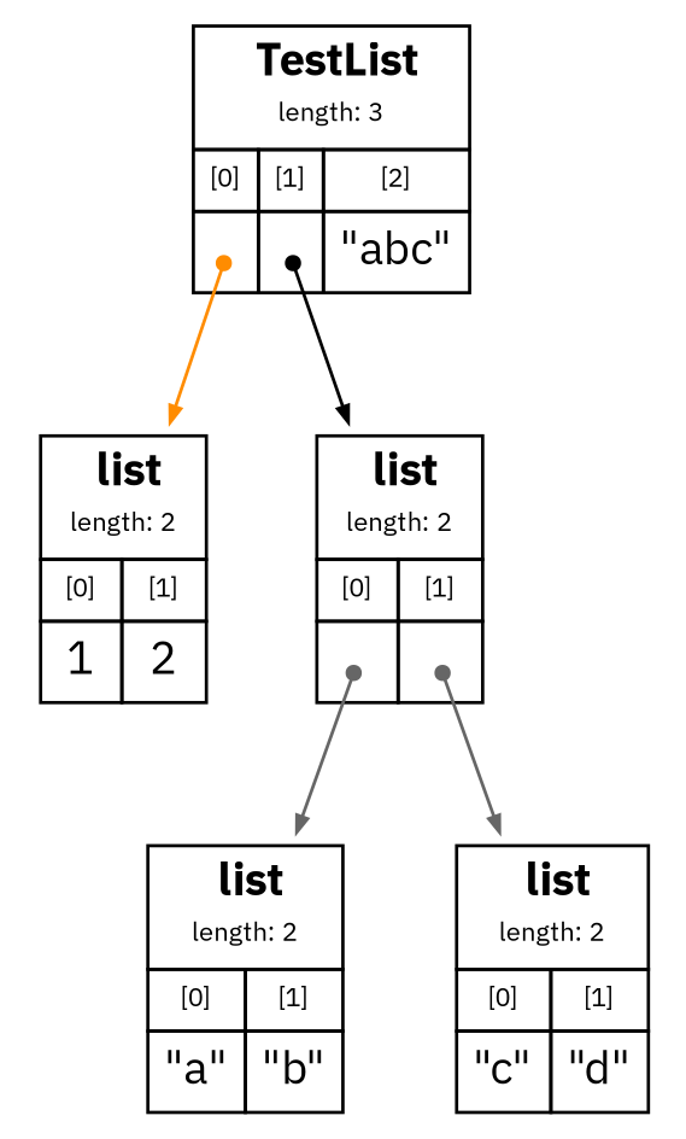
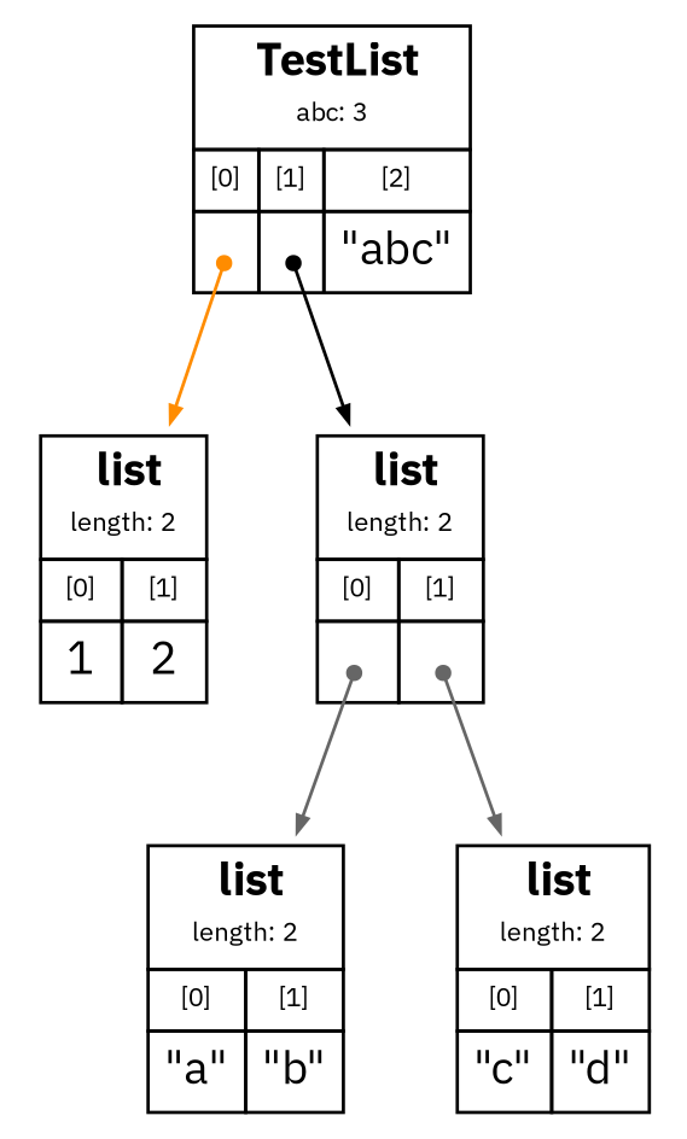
  digraph {
    fontname="IBM Plex Sans"
    node [shape=none fontname="IBM Plex Sans"]
    edge [arrowsize=0.5 arrowtail=dot dir=both tailclip=false tailport="0:c" color=gray40 fontname="IBM Plex Sans"]
-   n1 [label=< <TABLE ALIGN="CENTER"        BORDER="0"        CELLBORDER="1"        CELLSPACING="0"        CELLPADDING="4">     <TR> <TD COLSPAN="3"> <B>TestList</B><BR/> <FONT POINT-SIZE="8">length: 3</FONT> </TD>     </TR>     <TR> <TD><FONT POINT-SIZE="8">[0]</FONT></TD> <TD><FONT POINT-SIZE="8">[1]</FONT></TD> <TD><FONT POINT-SIZE="8">[2]</FONT></TD>     </TR>     <TR> <TD PORT="0"> </TD> <TD PORT="1"> </TD> <TD PORT="2">"abc"</TD>     </TR> </TABLE> >]
+   n1 [label=< <TABLE ALIGN="CENTER"        BORDER="0"        CELLBORDER="1"        CELLSPACING="0"        CELLPADDING="4">     <TR> <TD COLSPAN="3"> <B>TestList</B><BR/> <FONT POINT-SIZE="8">abc: 3</FONT> </TD>     </TR>     <TR> <TD><FONT POINT-SIZE="8">[0]</FONT></TD> <TD><FONT POINT-SIZE="8">[1]</FONT></TD> <TD><FONT POINT-SIZE="8">[2]</FONT></TD>     </TR>     <TR> <TD PORT="0"> </TD> <TD PORT="1"> </TD> <TD PORT="2">"abc"</TD>     </TR> </TABLE> >]
    n2 [label=< <TABLE ALIGN="CENTER"        BORDER="0"        CELLBORDER="1"        CELLSPACING="0"        CELLPADDING="4">     <TR> <TD COLSPAN="2"> <B>list</B><BR/> <FONT POINT-SIZE="8">length: 2</FONT> </TD>     </TR>     <TR> <TD><FONT POINT-SIZE="8">[0]</FONT></TD> <TD><FONT POINT-SIZE="8">[1]</FONT></TD>     </TR>     <TR> <TD PORT="0">1</TD> <TD PORT="1">2</TD>     </TR> </TABLE> >]
    n3 [label=< <TABLE ALIGN="CENTER"        BORDER="0"        CELLBORDER="1"        CELLSPACING="0"        CELLPADDING="4">     <TR> <TD COLSPAN="2"> <B>list</B><BR/> <FONT POINT-SIZE="8">length: 2</FONT> </TD>     </TR>     <TR> <TD><FONT POINT-SIZE="8">[0]</FONT></TD> <TD><FONT POINT-SIZE="8">[1]</FONT></TD>     </TR>     <TR> <TD PORT="0"> </TD> <TD PORT="1"> </TD>     </TR> </TABLE> >]
    n4 [label=< <TABLE ALIGN="CENTER"        BORDER="0"        CELLBORDER="1"        CELLSPACING="0"        CELLPADDING="4">     <TR> <TD COLSPAN="2"> <B>list</B><BR/> <FONT POINT-SIZE="8">length: 2</FONT> </TD>     </TR>     <TR> <TD><FONT POINT-SIZE="8">[0]</FONT></TD> <TD><FONT POINT-SIZE="8">[1]</FONT></TD>     </TR>     <TR> <TD PORT="0">"a"</TD> <TD PORT="1">"b"</TD>     </TR> </TABLE> >]
    n5 [label=< <TABLE ALIGN="CENTER"        BORDER="0"        CELLBORDER="1"        CELLSPACING="0"        CELLPADDING="4">     <TR> <TD COLSPAN="2"> <B>list</B><BR/> <FONT POINT-SIZE="8">length: 2</FONT> </TD>     </TR>     <TR> <TD><FONT POINT-SIZE="8">[0]</FONT></TD> <TD><FONT POINT-SIZE="8">[1]</FONT></TD>     </TR>     <TR> <TD PORT="0">"c"</TD> <TD PORT="1">"d"</TD>     </TR> </TABLE> >]
    n1 -> n2 [color=darkorange]
    n1 -> n3 [tailport="1:c" color=black]
    n3 -> n4
    n3 -> n5 [tailport="1:c"]
  }
